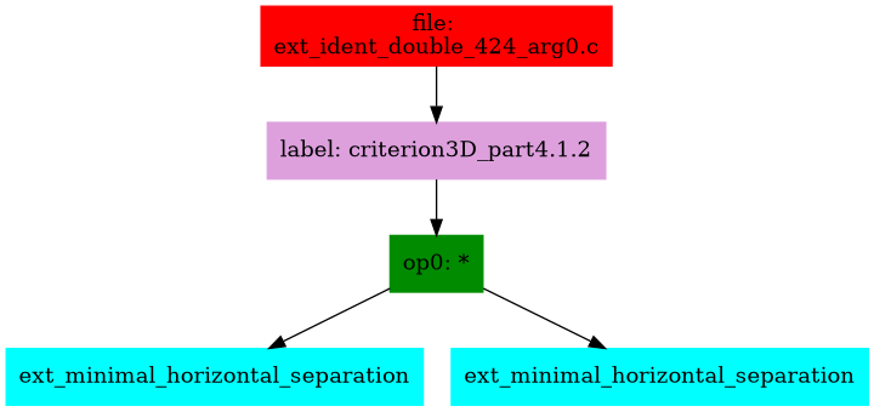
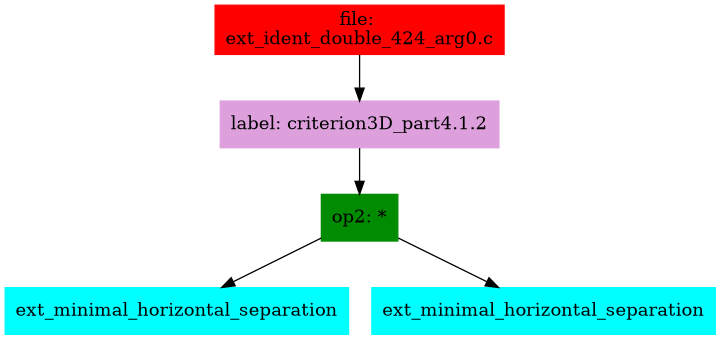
  digraph {
    node [color=cyan1 shape=box style=filled]
    n1 [color=red label="file: \next_ident_double_424_arg0.c"]
    n2 [color=plum label="label: criterion3D_part4.1.2"]
-   n3 [color=green4 label="op0: *"]
+   n3 [color=green4 label="op2: *"]
    n4 [label=ext_minimal_horizontal_separation]
    n5 [label=ext_minimal_horizontal_separation]
    n1 -> n2
    n2 -> n3
    n3 -> n4
    n3 -> n5
  }
